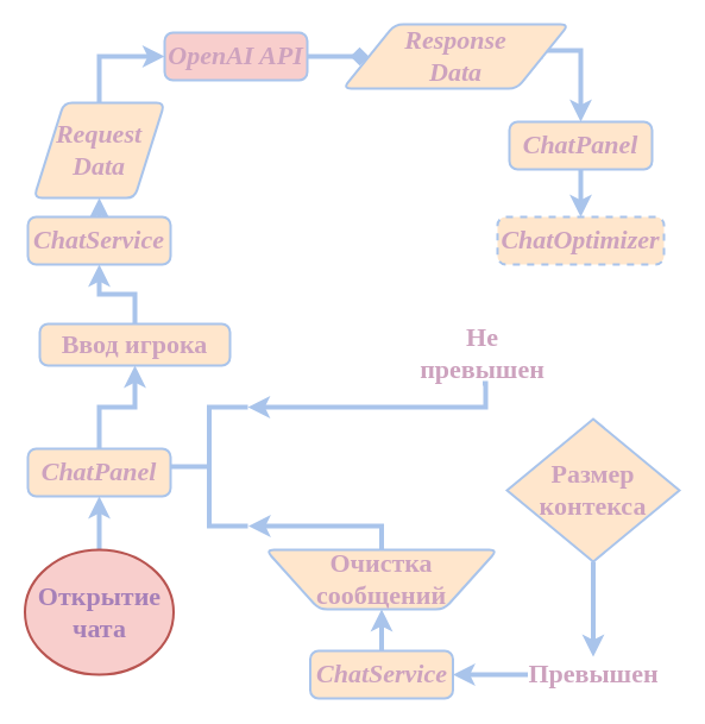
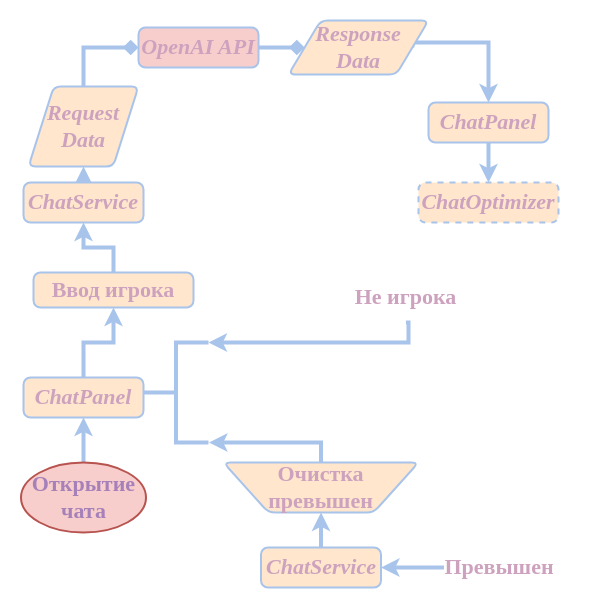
  <mxCell id="0" />
  <mxCell id="1" parent="0" />
  <mxCell id="2" style="edgeStyle=orthogonalEdgeStyle;curved=0;rounded=0;orthogonalLoop=1;jettySize=auto;html=1;exitX=0.5;exitY=0;exitDx=0;exitDy=0;entryX=0.5;entryY=1;entryDx=0;entryDy=0;strokeColor=#A9C4EB;strokeWidth=4;align=center;verticalAlign=middle;fontFamily=Helvetica;fontSize=11;fontColor=default;labelBackgroundColor=default;endArrow=classic;" edge="1" parent="1" source="3" target="5"><mxGeometry relative="1" as="geometry" /></mxCell>
  <mxCell id="3" value="Ввод игрока" style="rounded=1;whiteSpace=wrap;html=1;absoluteArcSize=1;arcSize=14;strokeWidth=2;fillColor=#ffe6cc;strokeColor=#A9C4EB;fontSize=22;align=center;verticalAlign=middle;fontFamily=Times New Roman;fontStyle=1;fontColor=#CDA2BE;" vertex="1" parent="1"><mxGeometry x="33" y="272" width="160" height="35" as="geometry" /></mxCell>
  <mxCell id="4" style="edgeStyle=orthogonalEdgeStyle;curved=0;rounded=0;orthogonalLoop=1;jettySize=auto;html=1;exitX=0.5;exitY=0;exitDx=0;exitDy=0;entryX=0.5;entryY=1;entryDx=0;entryDy=0;strokeColor=#A9C4EB;strokeWidth=4;align=center;verticalAlign=middle;fontFamily=Helvetica;fontSize=11;fontColor=default;labelBackgroundColor=default;endArrow=classic;" edge="1" parent="1" source="5" target="7"><mxGeometry relative="1" as="geometry" /></mxCell>
  <mxCell id="5" value="ChatService" style="rounded=1;whiteSpace=wrap;html=1;absoluteArcSize=1;arcSize=14;strokeWidth=2;fillColor=#ffe6cc;strokeColor=#A9C4EB;fontSize=22;align=center;verticalAlign=middle;fontFamily=Times New Roman;fontStyle=3;fontColor=#CDA2BE;" vertex="1" parent="1"><mxGeometry x="23" y="182" width="120" height="40" as="geometry" /></mxCell>
- <mxCell id="6" style="edgeStyle=orthogonalEdgeStyle;curved=0;rounded=0;orthogonalLoop=1;jettySize=auto;html=1;exitX=0.5;exitY=0;exitDx=0;exitDy=0;entryX=0;entryY=0.5;entryDx=0;entryDy=0;strokeColor=#A9C4EB;strokeWidth=4;align=center;verticalAlign=middle;fontFamily=Helvetica;fontSize=11;fontColor=default;labelBackgroundColor=default;endArrow=classic;" edge="1" parent="1" source="7" target="9"><mxGeometry relative="1" as="geometry" /></mxCell>
+ <mxCell id="6" style="edgeStyle=orthogonalEdgeStyle;curved=0;rounded=0;orthogonalLoop=1;jettySize=auto;html=1;exitX=0.5;exitY=0;exitDx=0;exitDy=0;entryX=0;entryY=0.5;entryDx=0;entryDy=0;strokeColor=#A9C4EB;strokeWidth=4;align=center;verticalAlign=middle;fontFamily=Helvetica;fontSize=11;fontColor=default;labelBackgroundColor=default;endArrow=diamond;" edge="1" parent="1" source="7" target="9"><mxGeometry relative="1" as="geometry" /></mxCell>
  <mxCell id="7" value="&lt;div&gt;Request&lt;/div&gt;&lt;div&gt;Data&lt;/div&gt;" style="shape=parallelogram;html=1;strokeWidth=2;perimeter=parallelogramPerimeter;whiteSpace=wrap;rounded=1;arcSize=14;size=0.23;strokeColor=#A9C4EB;align=center;verticalAlign=middle;fontFamily=Times New Roman;fontSize=22;fontColor=#CDA2BE;fontStyle=3;fillColor=#ffe6cc;" vertex="1" parent="1"><mxGeometry x="28" y="86" width="110" height="80" as="geometry" /></mxCell>
  <mxCell id="8" style="edgeStyle=orthogonalEdgeStyle;curved=0;rounded=0;orthogonalLoop=1;jettySize=auto;html=1;exitX=1;exitY=0.5;exitDx=0;exitDy=0;entryX=0;entryY=0.5;entryDx=0;entryDy=0;strokeColor=#A9C4EB;strokeWidth=4;align=center;verticalAlign=middle;fontFamily=Helvetica;fontSize=11;fontColor=default;labelBackgroundColor=default;endArrow=diamond;" edge="1" parent="1" source="9" target="11"><mxGeometry relative="1" as="geometry" /></mxCell>
  <mxCell id="9" value="OpenAI API" style="rounded=1;whiteSpace=wrap;html=1;absoluteArcSize=1;arcSize=14;strokeWidth=2;fillColor=#f8cecc;strokeColor=#A9C4EB;fontSize=22;align=center;verticalAlign=middle;fontFamily=Times New Roman;fontStyle=3;fontColor=#CDA2BE;" vertex="1" parent="1"><mxGeometry x="138" y="27" width="120" height="40" as="geometry" /></mxCell>
  <mxCell id="10" style="edgeStyle=orthogonalEdgeStyle;curved=0;rounded=0;orthogonalLoop=1;jettySize=auto;html=1;exitX=1;exitY=0.5;exitDx=0;exitDy=0;entryX=0.5;entryY=0;entryDx=0;entryDy=0;strokeColor=#A9C4EB;strokeWidth=4;align=center;verticalAlign=middle;fontFamily=Helvetica;fontSize=11;fontColor=default;labelBackgroundColor=default;endArrow=classic;" edge="1" parent="1" source="11" target="15"><mxGeometry relative="1" as="geometry"><Array as="points"><mxPoint x="412" y="42" /><mxPoint x="488" y="42" /></Array></mxGeometry></mxCell>
- <mxCell id="11" value="Response&lt;div&gt;Data&lt;/div&gt;" style="shape=parallelogram;html=1;strokeWidth=2;perimeter=parallelogramPerimeter;whiteSpace=wrap;rounded=1;arcSize=14;size=0.23;strokeColor=#A9C4EB;align=center;verticalAlign=middle;fontFamily=Times New Roman;fontSize=22;fontColor=#CDA2BE;fontStyle=3;fillColor=#ffe6cc;" vertex="1" parent="1"><mxGeometry x="288" y="20" width="190" height="54" as="geometry" /></mxCell>
+ <mxCell id="11" value="Response&lt;div&gt;Data&lt;/div&gt;" style="shape=parallelogram;html=1;strokeWidth=2;perimeter=parallelogramPerimeter;whiteSpace=wrap;rounded=1;arcSize=14;size=0.23;strokeColor=#A9C4EB;align=center;verticalAlign=middle;fontFamily=Times New Roman;fontSize=22;fontColor=#CDA2BE;fontStyle=3;fillColor=#ffe6cc;" vertex="1" parent="1"><mxGeometry x="288" y="20" width="140" height="54" as="geometry" /></mxCell>
  <mxCell id="12" style="edgeStyle=orthogonalEdgeStyle;curved=0;rounded=0;orthogonalLoop=1;jettySize=auto;html=1;exitX=0.5;exitY=0;exitDx=0;exitDy=0;entryX=0.5;entryY=1;entryDx=0;entryDy=0;strokeColor=#A9C4EB;strokeWidth=4;align=center;verticalAlign=middle;fontFamily=Helvetica;fontSize=11;fontColor=default;labelBackgroundColor=default;endArrow=classic;" edge="1" parent="1" source="13" target="3"><mxGeometry relative="1" as="geometry" /></mxCell>
  <mxCell id="13" value="ChatPanel" style="rounded=1;whiteSpace=wrap;html=1;absoluteArcSize=1;arcSize=14;strokeWidth=2;fillColor=#ffe6cc;strokeColor=#A9C4EB;fontSize=22;align=center;verticalAlign=middle;fontFamily=Times New Roman;fontStyle=3;fontColor=#CDA2BE;" vertex="1" parent="1"><mxGeometry x="23" y="377" width="120" height="40" as="geometry" /></mxCell>
  <mxCell id="14" style="edgeStyle=orthogonalEdgeStyle;curved=0;rounded=0;orthogonalLoop=1;jettySize=auto;html=1;exitX=0.5;exitY=1;exitDx=0;exitDy=0;strokeColor=#A9C4EB;strokeWidth=4;align=center;verticalAlign=middle;fontFamily=Helvetica;fontSize=11;fontColor=default;labelBackgroundColor=default;endArrow=classic;" edge="1" parent="1" source="15" target="16"><mxGeometry relative="1" as="geometry" /></mxCell>
  <mxCell id="15" value="ChatPanel" style="rounded=1;whiteSpace=wrap;html=1;absoluteArcSize=1;arcSize=14;strokeWidth=2;fillColor=#ffe6cc;strokeColor=#A9C4EB;fontSize=22;align=center;verticalAlign=middle;fontFamily=Times New Roman;fontStyle=3;fontColor=#CDA2BE;" vertex="1" parent="1"><mxGeometry x="428" y="102" width="120" height="40" as="geometry" /></mxCell>
  <mxCell id="16" value="ChatOptimizer" style="rounded=1;whiteSpace=wrap;html=1;absoluteArcSize=1;arcSize=14;strokeWidth=2;fillColor=#ffe6cc;strokeColor=#A9C4EB;fontSize=22;align=center;verticalAlign=middle;fontFamily=Times New Roman;fontStyle=3;fontColor=#CDA2BE;dashed=1;" vertex="1" parent="1"><mxGeometry x="418" y="182" width="140" height="40" as="geometry" /></mxCell>
- <mxCell id="17" style="edgeStyle=orthogonalEdgeStyle;curved=0;rounded=0;orthogonalLoop=1;jettySize=auto;html=1;exitX=0.5;exitY=1;exitDx=0;exitDy=0;exitPerimeter=0;entryX=0.5;entryY=0;entryDx=0;entryDy=0;strokeColor=#A9C4EB;strokeWidth=4;align=center;verticalAlign=middle;fontFamily=Helvetica;fontSize=11;fontColor=default;labelBackgroundColor=default;endArrow=classic;" edge="1" parent="1" source="18" target="20"><mxGeometry relative="1" as="geometry" /></mxCell>
- <mxCell id="18" value="Размер контекса" style="strokeWidth=2;html=1;shape=mxgraph.flowchart.decision;whiteSpace=wrap;rounded=1;strokeColor=#A9C4EB;align=center;verticalAlign=middle;arcSize=14;fontFamily=Times New Roman;fontSize=22;fontColor=#CDA2BE;fontStyle=1;fillColor=#ffe6cc;" vertex="1" parent="1"><mxGeometry x="426" y="352" width="145" height="120" as="geometry" /></mxCell>
  <mxCell id="19" style="edgeStyle=orthogonalEdgeStyle;curved=0;rounded=0;orthogonalLoop=1;jettySize=auto;html=1;exitX=0;exitY=0.5;exitDx=0;exitDy=0;entryX=1;entryY=0.5;entryDx=0;entryDy=0;strokeColor=#A9C4EB;strokeWidth=4;align=center;verticalAlign=middle;fontFamily=Helvetica;fontSize=11;fontColor=default;labelBackgroundColor=default;endArrow=classic;" edge="1" parent="1" source="20" target="25"><mxGeometry relative="1" as="geometry" /></mxCell>
  <mxCell id="20" value="Превышен" style="text;html=1;align=center;verticalAlign=middle;whiteSpace=wrap;rounded=0;fontFamily=Times New Roman;fontSize=22;fontColor=#CDA2BE;fontStyle=1;" vertex="1" parent="1"><mxGeometry x="443.5" y="552" width="110" height="30" as="geometry" /></mxCell>
- <mxCell id="21" value="Не превышен" style="text;html=1;align=center;verticalAlign=middle;whiteSpace=wrap;rounded=0;fontFamily=Times New Roman;fontSize=22;fontColor=#CDA2BE;fontStyle=1;" vertex="1" parent="1"><mxGeometry x="348" y="272" width="115" height="50" as="geometry" /></mxCell>
+ <mxCell id="21" value="Не игрока" style="text;html=1;align=center;verticalAlign=middle;whiteSpace=wrap;rounded=0;fontFamily=Times New Roman;fontSize=22;fontColor=#CDA2BE;fontStyle=1;" vertex="1" parent="1"><mxGeometry x="348" y="272" width="115" height="50" as="geometry" /></mxCell>
  <mxCell id="22" style="edgeStyle=orthogonalEdgeStyle;curved=0;rounded=0;orthogonalLoop=1;jettySize=auto;html=1;exitX=0.5;exitY=0;exitDx=0;exitDy=0;strokeColor=#A9C4EB;strokeWidth=4;align=center;verticalAlign=middle;fontFamily=Helvetica;fontSize=11;fontColor=default;labelBackgroundColor=default;endArrow=classic;" edge="1" parent="1" source="23"><mxGeometry relative="1" as="geometry"><mxPoint x="208" y="442" as="targetPoint" /></mxGeometry></mxCell>
- <mxCell id="23" value="Очистка&lt;div&gt;сообщений&lt;/div&gt;" style="verticalLabelPosition=middle;verticalAlign=middle;html=1;shape=trapezoid;perimeter=trapezoidPerimeter;whiteSpace=wrap;size=0.23;arcSize=14;flipV=1;labelPosition=center;align=center;fontFamily=Times New Roman;fontSize=22;fontColor=#CDA2BE;labelBackgroundColor=none;rounded=1;strokeColor=#A9C4EB;strokeWidth=2;fontStyle=1;fillColor=#ffe6cc;" vertex="1" parent="1"><mxGeometry x="223" y="462" width="195" height="50" as="geometry" /></mxCell>
+ <mxCell id="23" value="Очистка&lt;div&gt;превышен&lt;/div&gt;" style="verticalLabelPosition=middle;verticalAlign=middle;html=1;shape=trapezoid;perimeter=trapezoidPerimeter;whiteSpace=wrap;size=0.23;arcSize=14;flipV=1;labelPosition=center;align=center;fontFamily=Times New Roman;fontSize=22;fontColor=#CDA2BE;labelBackgroundColor=none;rounded=1;strokeColor=#A9C4EB;strokeWidth=2;fontStyle=1;fillColor=#ffe6cc;" vertex="1" parent="1"><mxGeometry x="223" y="462" width="195" height="50" as="geometry" /></mxCell>
  <mxCell id="24" style="edgeStyle=orthogonalEdgeStyle;curved=0;rounded=0;orthogonalLoop=1;jettySize=auto;html=1;exitX=0.5;exitY=0;exitDx=0;exitDy=0;entryX=0.5;entryY=1;entryDx=0;entryDy=0;strokeColor=#A9C4EB;strokeWidth=4;align=center;verticalAlign=middle;fontFamily=Helvetica;fontSize=11;fontColor=default;labelBackgroundColor=default;endArrow=classic;" edge="1" parent="1" source="25" target="23"><mxGeometry relative="1" as="geometry" /></mxCell>
  <mxCell id="25" value="ChatService" style="rounded=1;whiteSpace=wrap;html=1;absoluteArcSize=1;arcSize=14;strokeWidth=2;fillColor=#ffe6cc;strokeColor=#A9C4EB;fontSize=22;align=center;verticalAlign=middle;fontFamily=Times New Roman;fontStyle=3;fontColor=#CDA2BE;" vertex="1" parent="1"><mxGeometry x="260.5" y="547" width="120" height="40" as="geometry" /></mxCell>
  <mxCell id="26" value="" style="strokeWidth=4;html=1;shape=mxgraph.flowchart.annotation_2;align=center;labelPosition=right;pointerEvents=1;fontFamily=Helvetica;fontSize=11;fontColor=default;labelBackgroundColor=default;rounded=0;strokeColor=#A9C4EB;verticalAlign=middle;" vertex="1" parent="1"><mxGeometry x="143" y="342" width="65" height="100" as="geometry" /></mxCell>
  <mxCell id="27" style="edgeStyle=orthogonalEdgeStyle;curved=0;rounded=0;orthogonalLoop=1;jettySize=auto;html=1;exitX=0.5;exitY=1;exitDx=0;exitDy=0;entryX=1;entryY=0;entryDx=0;entryDy=0;entryPerimeter=0;strokeColor=#A9C4EB;strokeWidth=4;align=center;verticalAlign=middle;fontFamily=Helvetica;fontSize=11;fontColor=default;labelBackgroundColor=default;endArrow=classic;" edge="1" parent="1" source="21" target="26"><mxGeometry relative="1" as="geometry"><Array as="points"><mxPoint x="408" y="322" /><mxPoint x="408" y="342" /></Array></mxGeometry></mxCell>
  <mxCell id="28" style="edgeStyle=orthogonalEdgeStyle;curved=0;rounded=0;orthogonalLoop=1;jettySize=auto;html=1;exitX=0.5;exitY=0;exitDx=0;exitDy=0;exitPerimeter=0;entryX=0.5;entryY=1;entryDx=0;entryDy=0;strokeColor=#A9C4EB;strokeWidth=4;align=center;verticalAlign=middle;fontFamily=Helvetica;fontSize=11;fontColor=default;labelBackgroundColor=default;endArrow=classic;" edge="1" parent="1" source="29" target="13"><mxGeometry relative="1" as="geometry" /></mxCell>
- <mxCell id="29" value="Открытие чата" style="strokeWidth=2;html=1;shape=mxgraph.flowchart.start_1;whiteSpace=wrap;fontSize=22;fillColor=#f8cecc;strokeColor=#b85450;fontColor=#A680B8;fontFamily=Times New Roman;fontStyle=1" vertex="1" parent="1"><mxGeometry x="20.5" y="462" width="125" height="105" as="geometry" /></mxCell>
+ <mxCell id="29" value="Открытие чата" style="strokeWidth=2;html=1;shape=mxgraph.flowchart.start_1;whiteSpace=wrap;fontSize=22;fillColor=#f8cecc;strokeColor=#b85450;fontColor=#A680B8;fontFamily=Times New Roman;fontStyle=1" vertex="1" parent="1"><mxGeometry x="20.5" y="462" width="125" height="70" as="geometry" /></mxCell>
